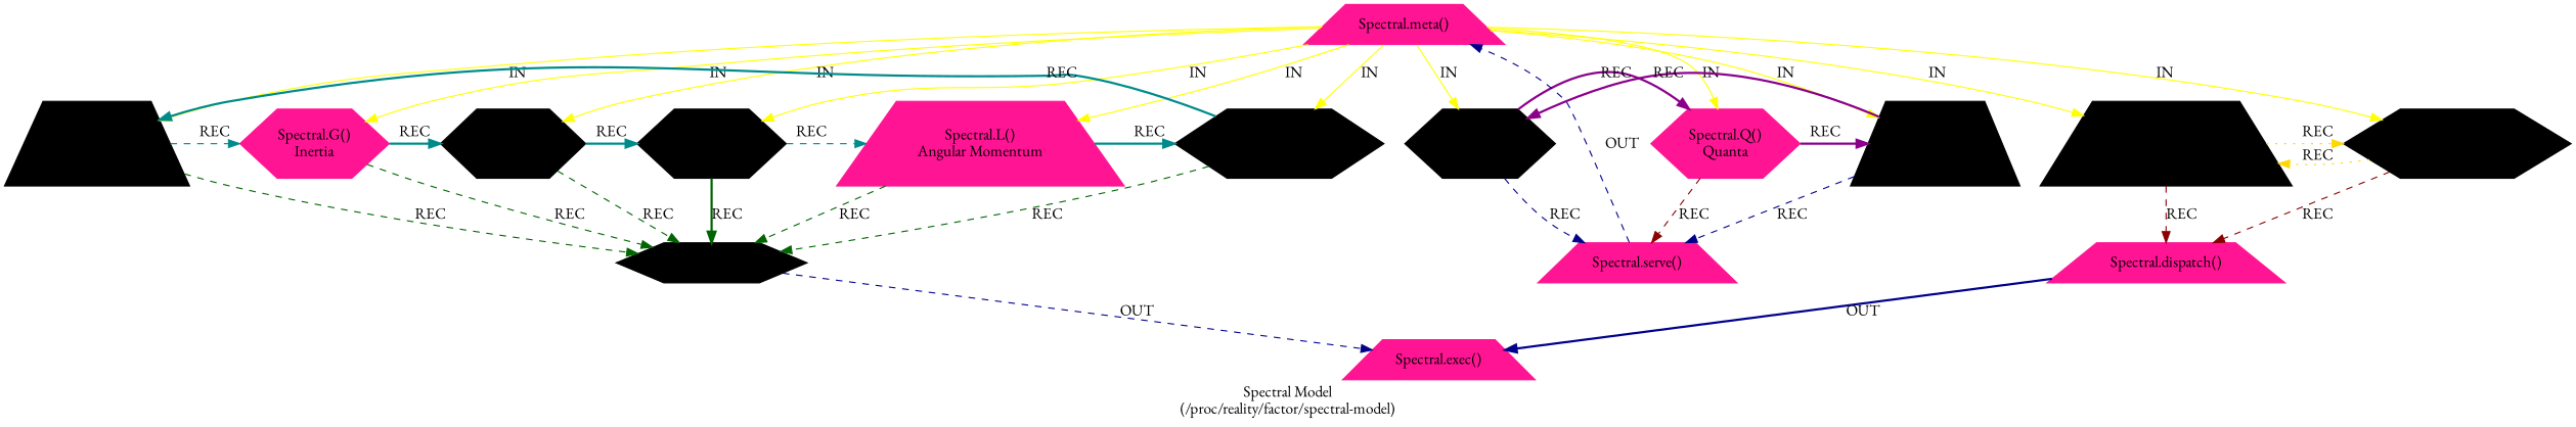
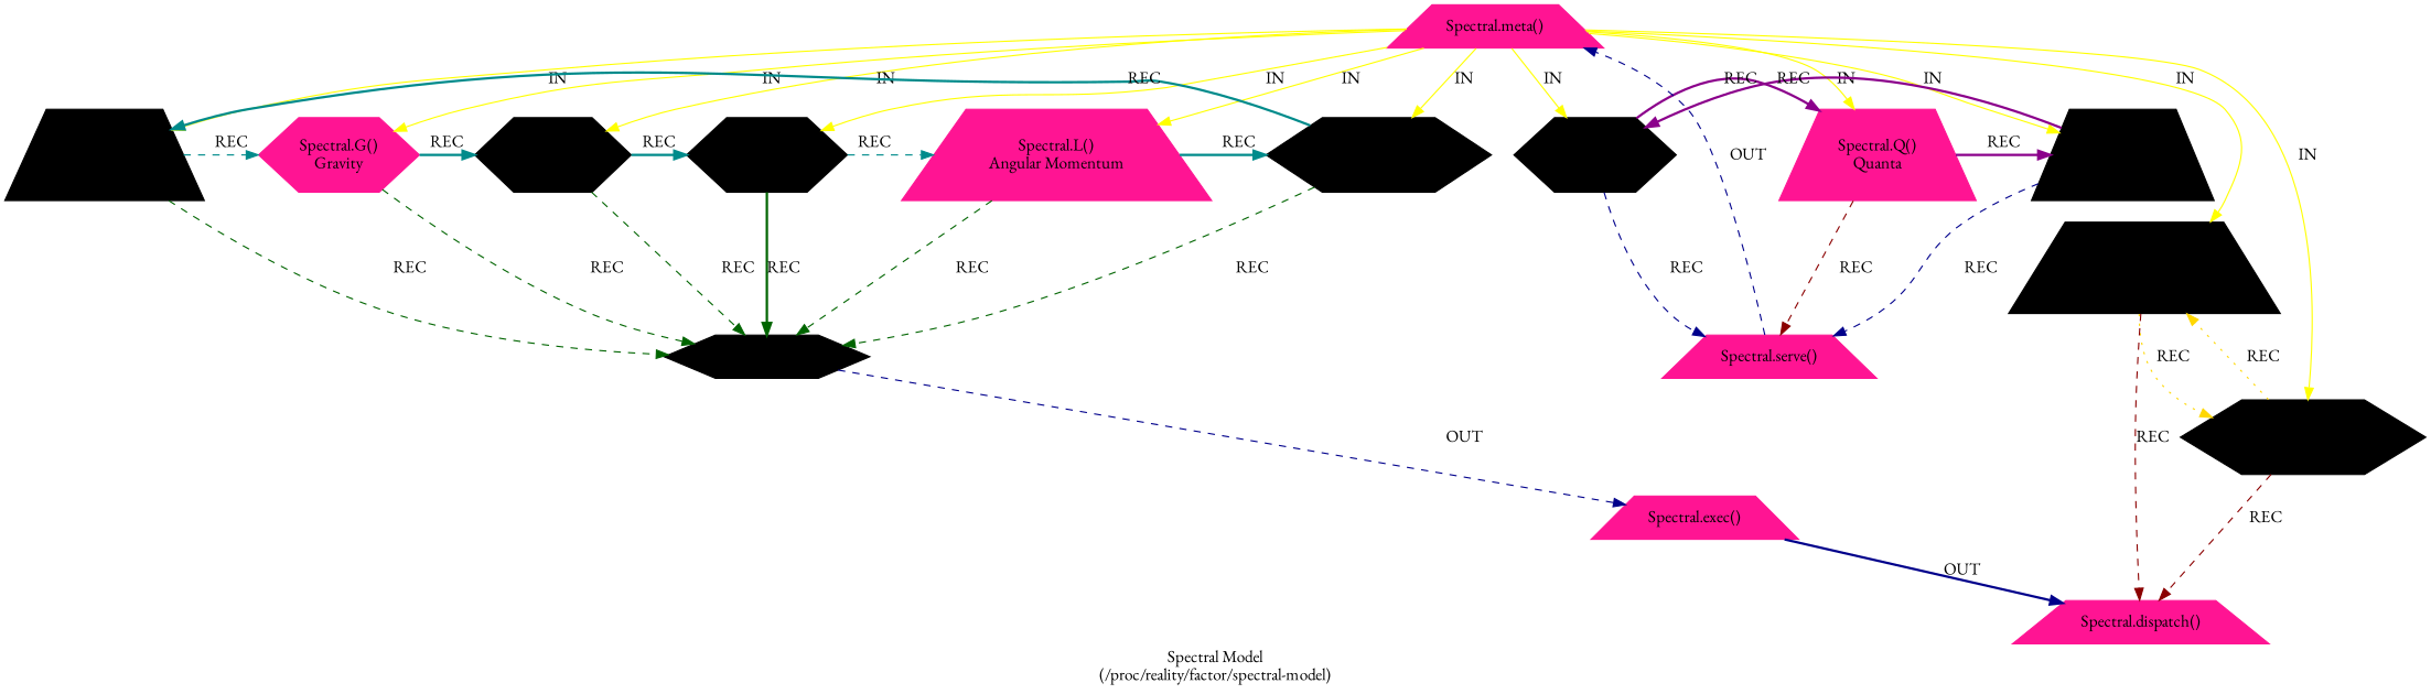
  strict digraph {
    color=lightgray
    fontname="EB Garamond"
    label="Spectral Model\n(/proc/reality/factor/spectral-model)"
    style=filled
    node [color=black fontname="EB Garamond" shape=trapezium style=filled]
    edge [color=yellow fontname="EB Garamond" style=dashed]
    n1 [color=deeppink label="Spectral.meta()"]
    n2 [label="Spectral.m()\nMass"]
-   n3 [color=deeppink label="Spectral.G()\nInertia" shape=hexagon]
+   n3 [color=deeppink label="Spectral.G()\nGravity" shape=hexagon]
    n4 [label="Spectral.E()\nEnergy" shape=hexagon]
    n5 [label="Spectral.Φ()\nFlux" shape=hexagon]
    n6 [color=deeppink label="Spectral.L()\nAngular Momentum"]
    n7 [label="Spectral.c()\nSpeed of Causality" shape=hexagon]
    n8 [label="Spectral.I()\nInertia"]
    n9 [label="Spectral.p()\nMomentum" shape=hexagon]
-   n10 [color=deeppink label="Spectral.Q()\nQuanta" shape=hexagon]
+   n10 [color=deeppink label="Spectral.Q()\nQuanta"]
    n11 [label="Spectral.fixation()\nRhythm"]
    n12 [label="Spectral.excitation()\nPattern" shape=hexagon]
    n13 [label="Spectral.commit()" shape=hexagon]
    n14 [color=deeppink label="Spectral.serve()"]
    n15 [color=deeppink label="Spectral.dispatch()"]
    n16 [color=deeppink label="Spectral.exec()"]
    n1 -> n2 [label=IN style=""]
    n1 -> n3 [label=IN style=""]
    n1 -> n4 [label=IN style=""]
    n1 -> n5 [label=IN style=""]
    n1 -> n6 [label=IN style=""]
    n1 -> n7 [label=IN style=""]
    n1 -> n8 [label=IN style=""]
    n1 -> n9 [label=IN style=""]
    n1 -> n10 [label=IN style=""]
    n1 -> n11 [label=IN style=""]
    n1 -> n12 [label=IN style=""]
    n2 -> n3 [color=darkcyan constraint=false label=REC]
    n2 -> n13 [color=darkgreen label=REC]
    n3 -> n4 [color=darkcyan constraint=false label=REC style=bold]
    n3 -> n13 [color=darkgreen label=REC]
    n4 -> n5 [color=darkcyan constraint=false label=REC style=bold]
    n4 -> n13 [color=darkgreen label=REC]
    n5 -> n6 [color=darkcyan constraint=false label=REC]
    n5 -> n13 [color=darkgreen label=REC style=bold]
    n6 -> n7 [color=darkcyan constraint=false label=REC style=bold]
    n6 -> n13 [color=darkgreen label=REC]
    n7 -> n2 [color=darkcyan constraint=false label=REC style=bold]
    n7 -> n13 [color=darkgreen label=REC]
    n8 -> n9 [color=darkmagenta constraint=false label=REC style=bold]
    n8 -> n14 [color=darkblue label=REC]
    n9 -> n10 [color=darkmagenta constraint=false label=REC style=bold]
    n9 -> n14 [color=darkblue label=REC]
    n10 -> n8 [color=darkmagenta constraint=false label=REC style=bold]
    n10 -> n14 [color=darkred label=REC]
    n11 -> n12 [color=gold constraint=false label=REC style=dotted]
    n11 -> n15 [color=darkred label=REC]
    n12 -> n11 [color=gold constraint=false label=REC style=dotted]
    n12 -> n15 [color=darkred label=REC]
    n13 -> n16 [color=darkblue label=OUT]
    n14 -> n1 [color=darkblue label=OUT]
-   n15 -> n16 [color=darkblue label=OUT style=bold]
+   n16 -> n15 [color=darkblue label=OUT style=bold]
  }
